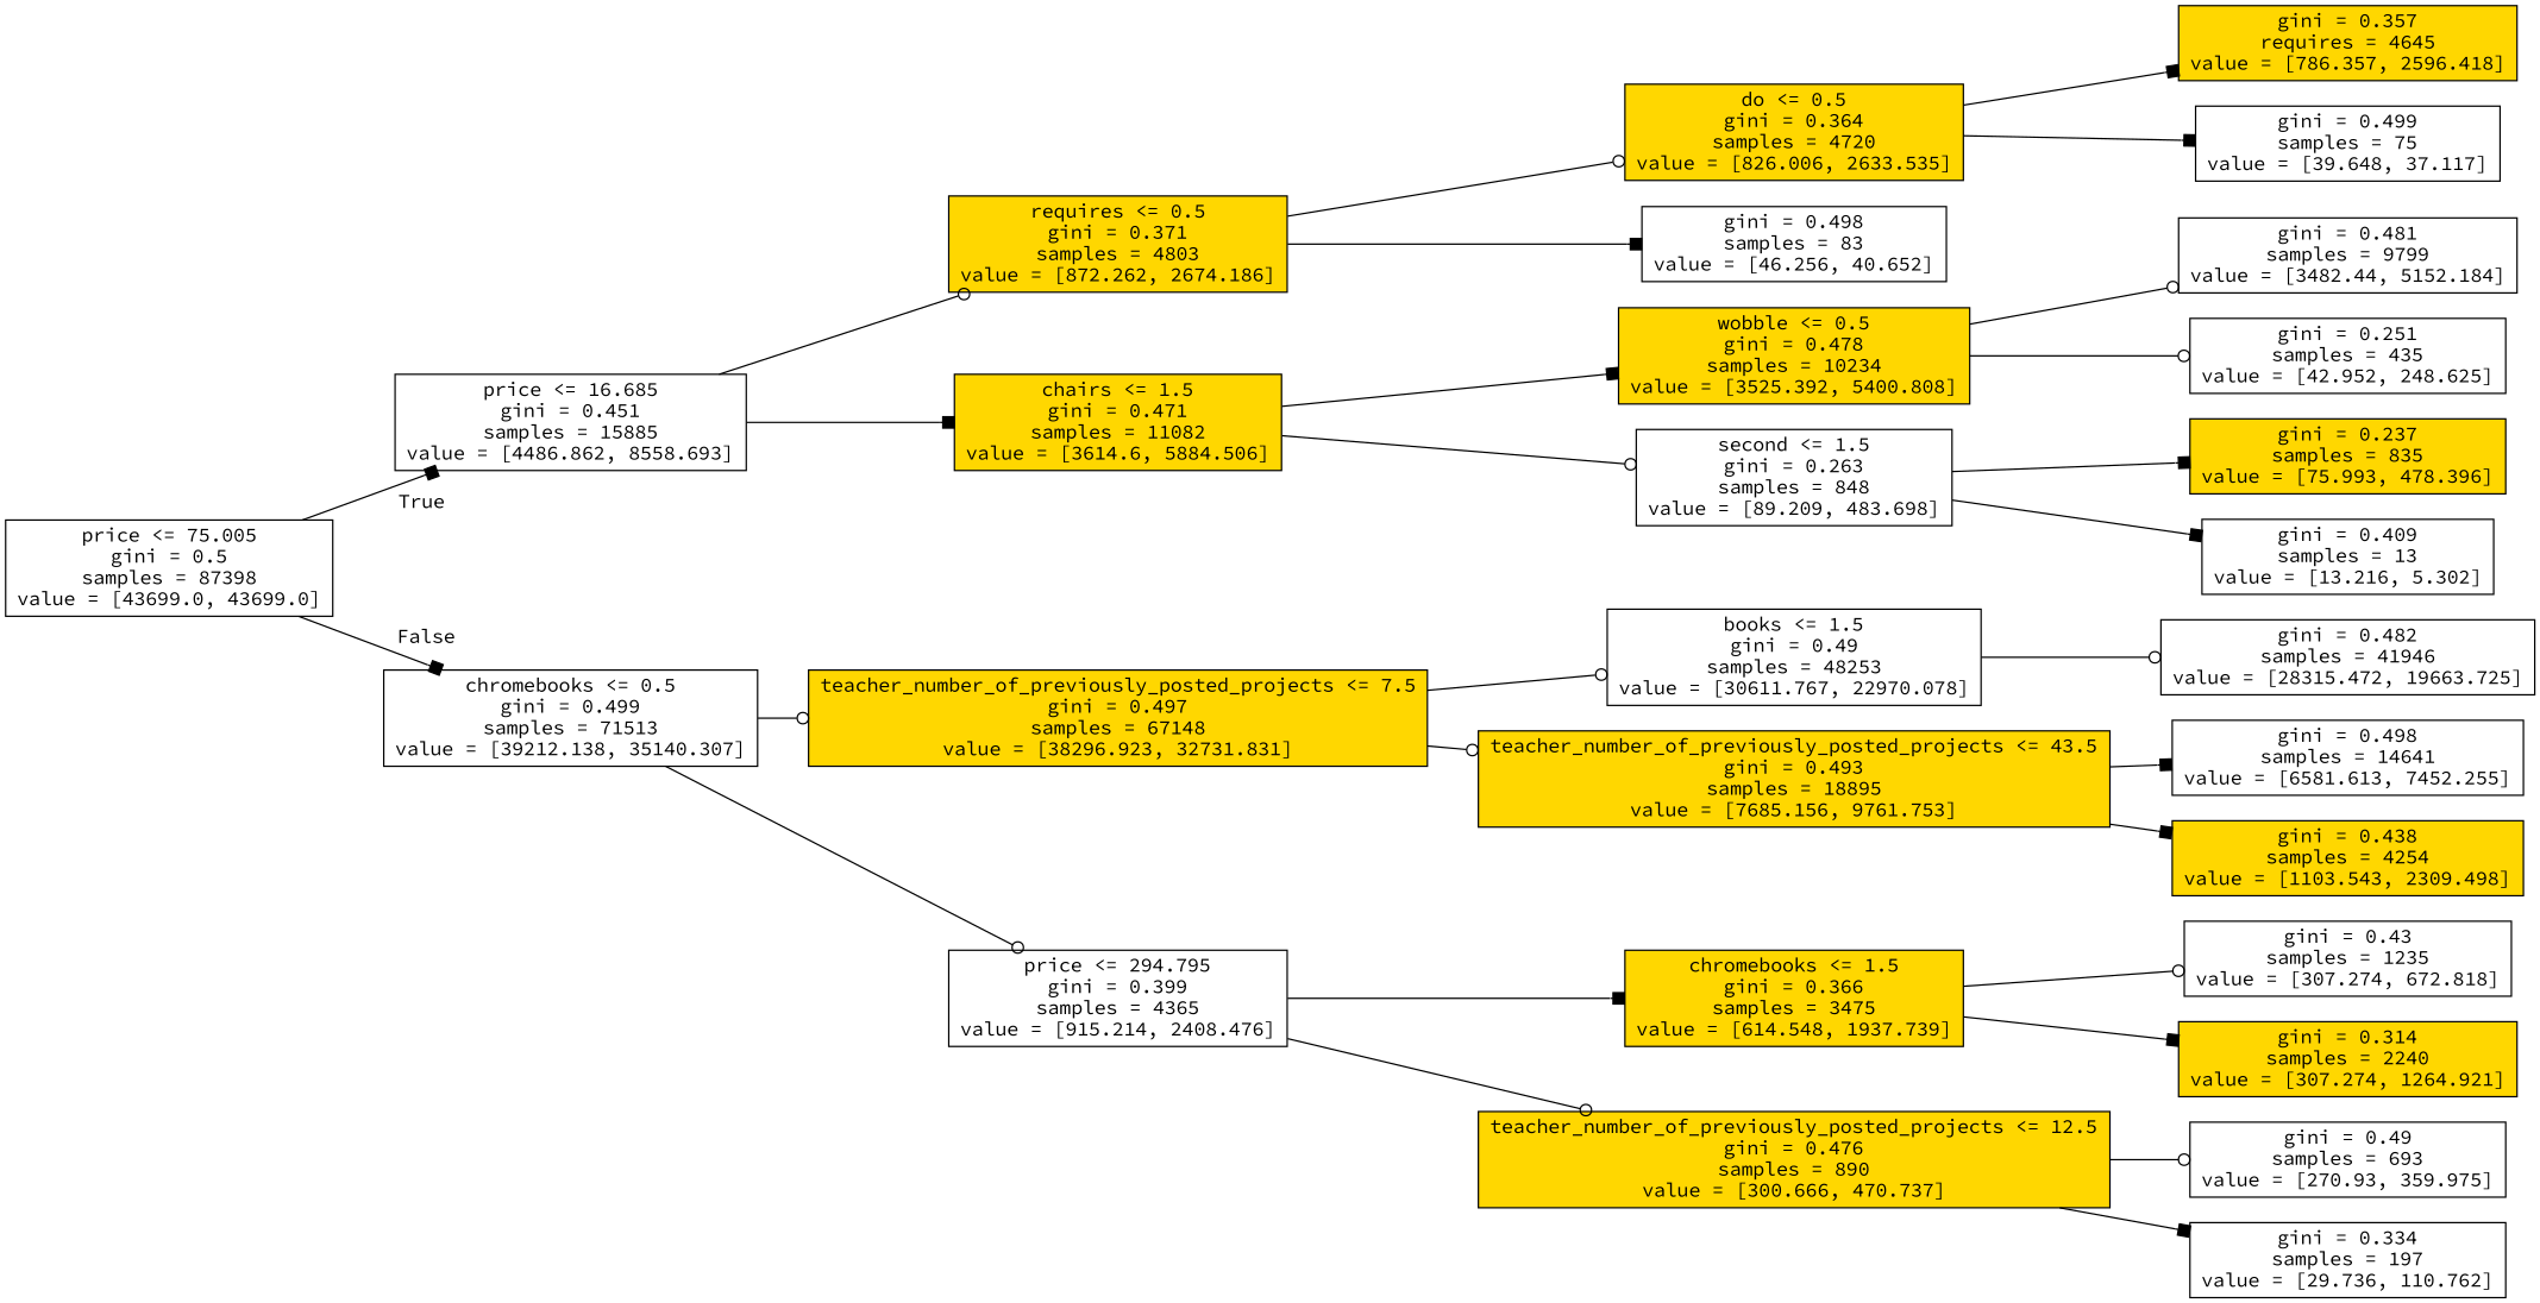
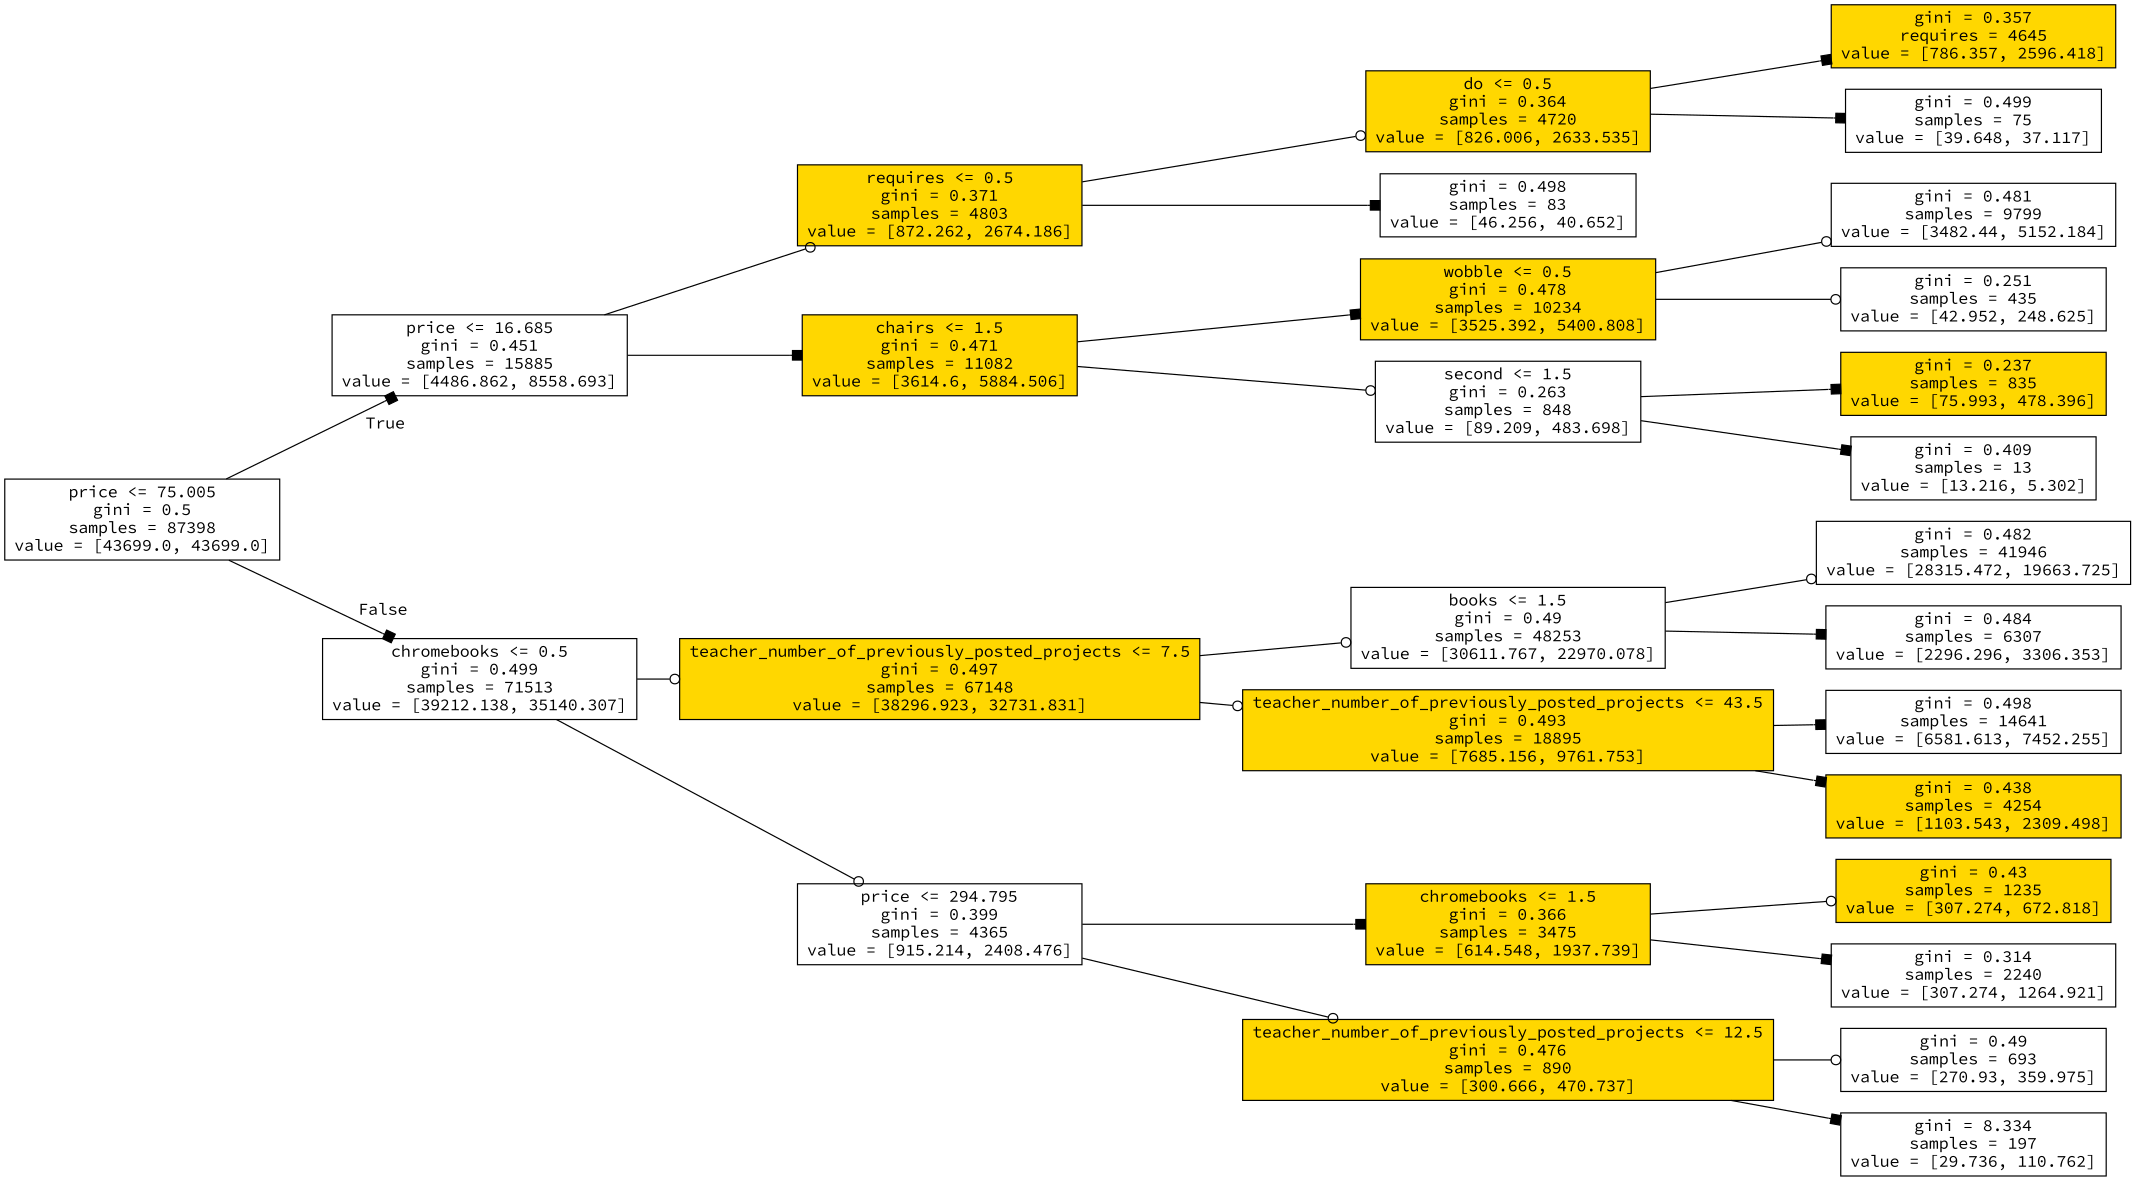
  digraph {
    fontname="Source Code Pro"
    rankdir=LR
    node [fillcolor=white fontname="Source Code Pro" shape=box style=filled]
    edge [arrowhead=box fontname="Source Code Pro"]
    n1 [label="price <= 75.005\ngini = 0.5\nsamples = 87398\nvalue = [43699.0, 43699.0]"]
    n2 [label="price <= 16.685\ngini = 0.451\nsamples = 15885\nvalue = [4486.862, 8558.693]"]
    n3 [label="chromebooks <= 0.5\ngini = 0.499\nsamples = 71513\nvalue = [39212.138, 35140.307]"]
    n4 [fillcolor=gold label="requires <= 0.5\ngini = 0.371\nsamples = 4803\nvalue = [872.262, 2674.186]"]
    n5 [fillcolor=gold label="chairs <= 1.5\ngini = 0.471\nsamples = 11082\nvalue = [3614.6, 5884.506]"]
    n6 [fillcolor=gold label="teacher_number_of_previously_posted_projects <= 7.5\ngini = 0.497\nsamples = 67148\nvalue = [38296.923, 32731.831]"]
    n7 [label="price <= 294.795\ngini = 0.399\nsamples = 4365\nvalue = [915.214, 2408.476]"]
    n8 [fillcolor=gold label="do <= 0.5\ngini = 0.364\nsamples = 4720\nvalue = [826.006, 2633.535]"]
    n9 [label="gini = 0.498\nsamples = 83\nvalue = [46.256, 40.652]"]
    n10 [fillcolor=gold label="wobble <= 0.5\ngini = 0.478\nsamples = 10234\nvalue = [3525.392, 5400.808]"]
    n11 [label="second <= 1.5\ngini = 0.263\nsamples = 848\nvalue = [89.209, 483.698]"]
    n12 [fillcolor=gold label="gini = 0.357\nrequires = 4645\nvalue = [786.357, 2596.418]"]
    n13 [label="gini = 0.499\nsamples = 75\nvalue = [39.648, 37.117]"]
    n14 [label="gini = 0.481\nsamples = 9799\nvalue = [3482.44, 5152.184]"]
    n15 [label="gini = 0.251\nsamples = 435\nvalue = [42.952, 248.625]"]
    n16 [fillcolor=gold label="gini = 0.237\nsamples = 835\nvalue = [75.993, 478.396]"]
    n17 [label="gini = 0.409\nsamples = 13\nvalue = [13.216, 5.302]"]
    n18 [label="books <= 1.5\ngini = 0.49\nsamples = 48253\nvalue = [30611.767, 22970.078]"]
    n19 [fillcolor=gold label="teacher_number_of_previously_posted_projects <= 43.5\ngini = 0.493\nsamples = 18895\nvalue = [7685.156, 9761.753]"]
    n20 [fillcolor=gold label="chromebooks <= 1.5\ngini = 0.366\nsamples = 3475\nvalue = [614.548, 1937.739]"]
    n21 [fillcolor=gold label="teacher_number_of_previously_posted_projects <= 12.5\ngini = 0.476\nsamples = 890\nvalue = [300.666, 470.737]"]
    n22 [label="gini = 0.482\nsamples = 41946\nvalue = [28315.472, 19663.725]"]
+   n23 [label="gini = 0.484\nsamples = 6307\nvalue = [2296.296, 3306.353]"]
    n24 [label="gini = 0.498\nsamples = 14641\nvalue = [6581.613, 7452.255]"]
    n25 [fillcolor=gold label="gini = 0.438\nsamples = 4254\nvalue = [1103.543, 2309.498]"]
-   n26 [label="gini = 0.43\nsamples = 1235\nvalue = [307.274, 672.818]"]
-   n27 [fillcolor=gold label="gini = 0.314\nsamples = 2240\nvalue = [307.274, 1264.921]"]
+   n26 [fillcolor=gold label="gini = 0.43\nsamples = 1235\nvalue = [307.274, 672.818]"]
+   n27 [label="gini = 0.314\nsamples = 2240\nvalue = [307.274, 1264.921]"]
    n28 [label="gini = 0.49\nsamples = 693\nvalue = [270.93, 359.975]"]
-   n29 [label="gini = 0.334\nsamples = 197\nvalue = [29.736, 110.762]"]
+   n29 [label="gini = 8.334\nsamples = 197\nvalue = [29.736, 110.762]"]
    n1 -> n2 [headlabel=True labelangle=45 labeldistance=2.5]
    n1 -> n3 [headlabel=False labelangle=-45 labeldistance=2.5]
    n2 -> n4 [arrowhead=odot]
    n2 -> n5
    n3 -> n6 [arrowhead=odot]
    n3 -> n7 [arrowhead=odot]
    n4 -> n8 [arrowhead=odot]
    n4 -> n9
    n5 -> n10
    n5 -> n11 [arrowhead=odot]
    n6 -> n18 [arrowhead=odot]
    n6 -> n19 [arrowhead=odot]
    n7 -> n20
    n7 -> n21 [arrowhead=odot]
    n8 -> n12
    n8 -> n13
    n10 -> n14 [arrowhead=odot]
    n10 -> n15 [arrowhead=odot]
    n11 -> n16
    n11 -> n17
    n18 -> n22 [arrowhead=odot]
+   n18 -> n23
    n19 -> n24
    n19 -> n25
    n20 -> n26 [arrowhead=odot]
    n20 -> n27
    n21 -> n28 [arrowhead=odot]
    n21 -> n29
  }
